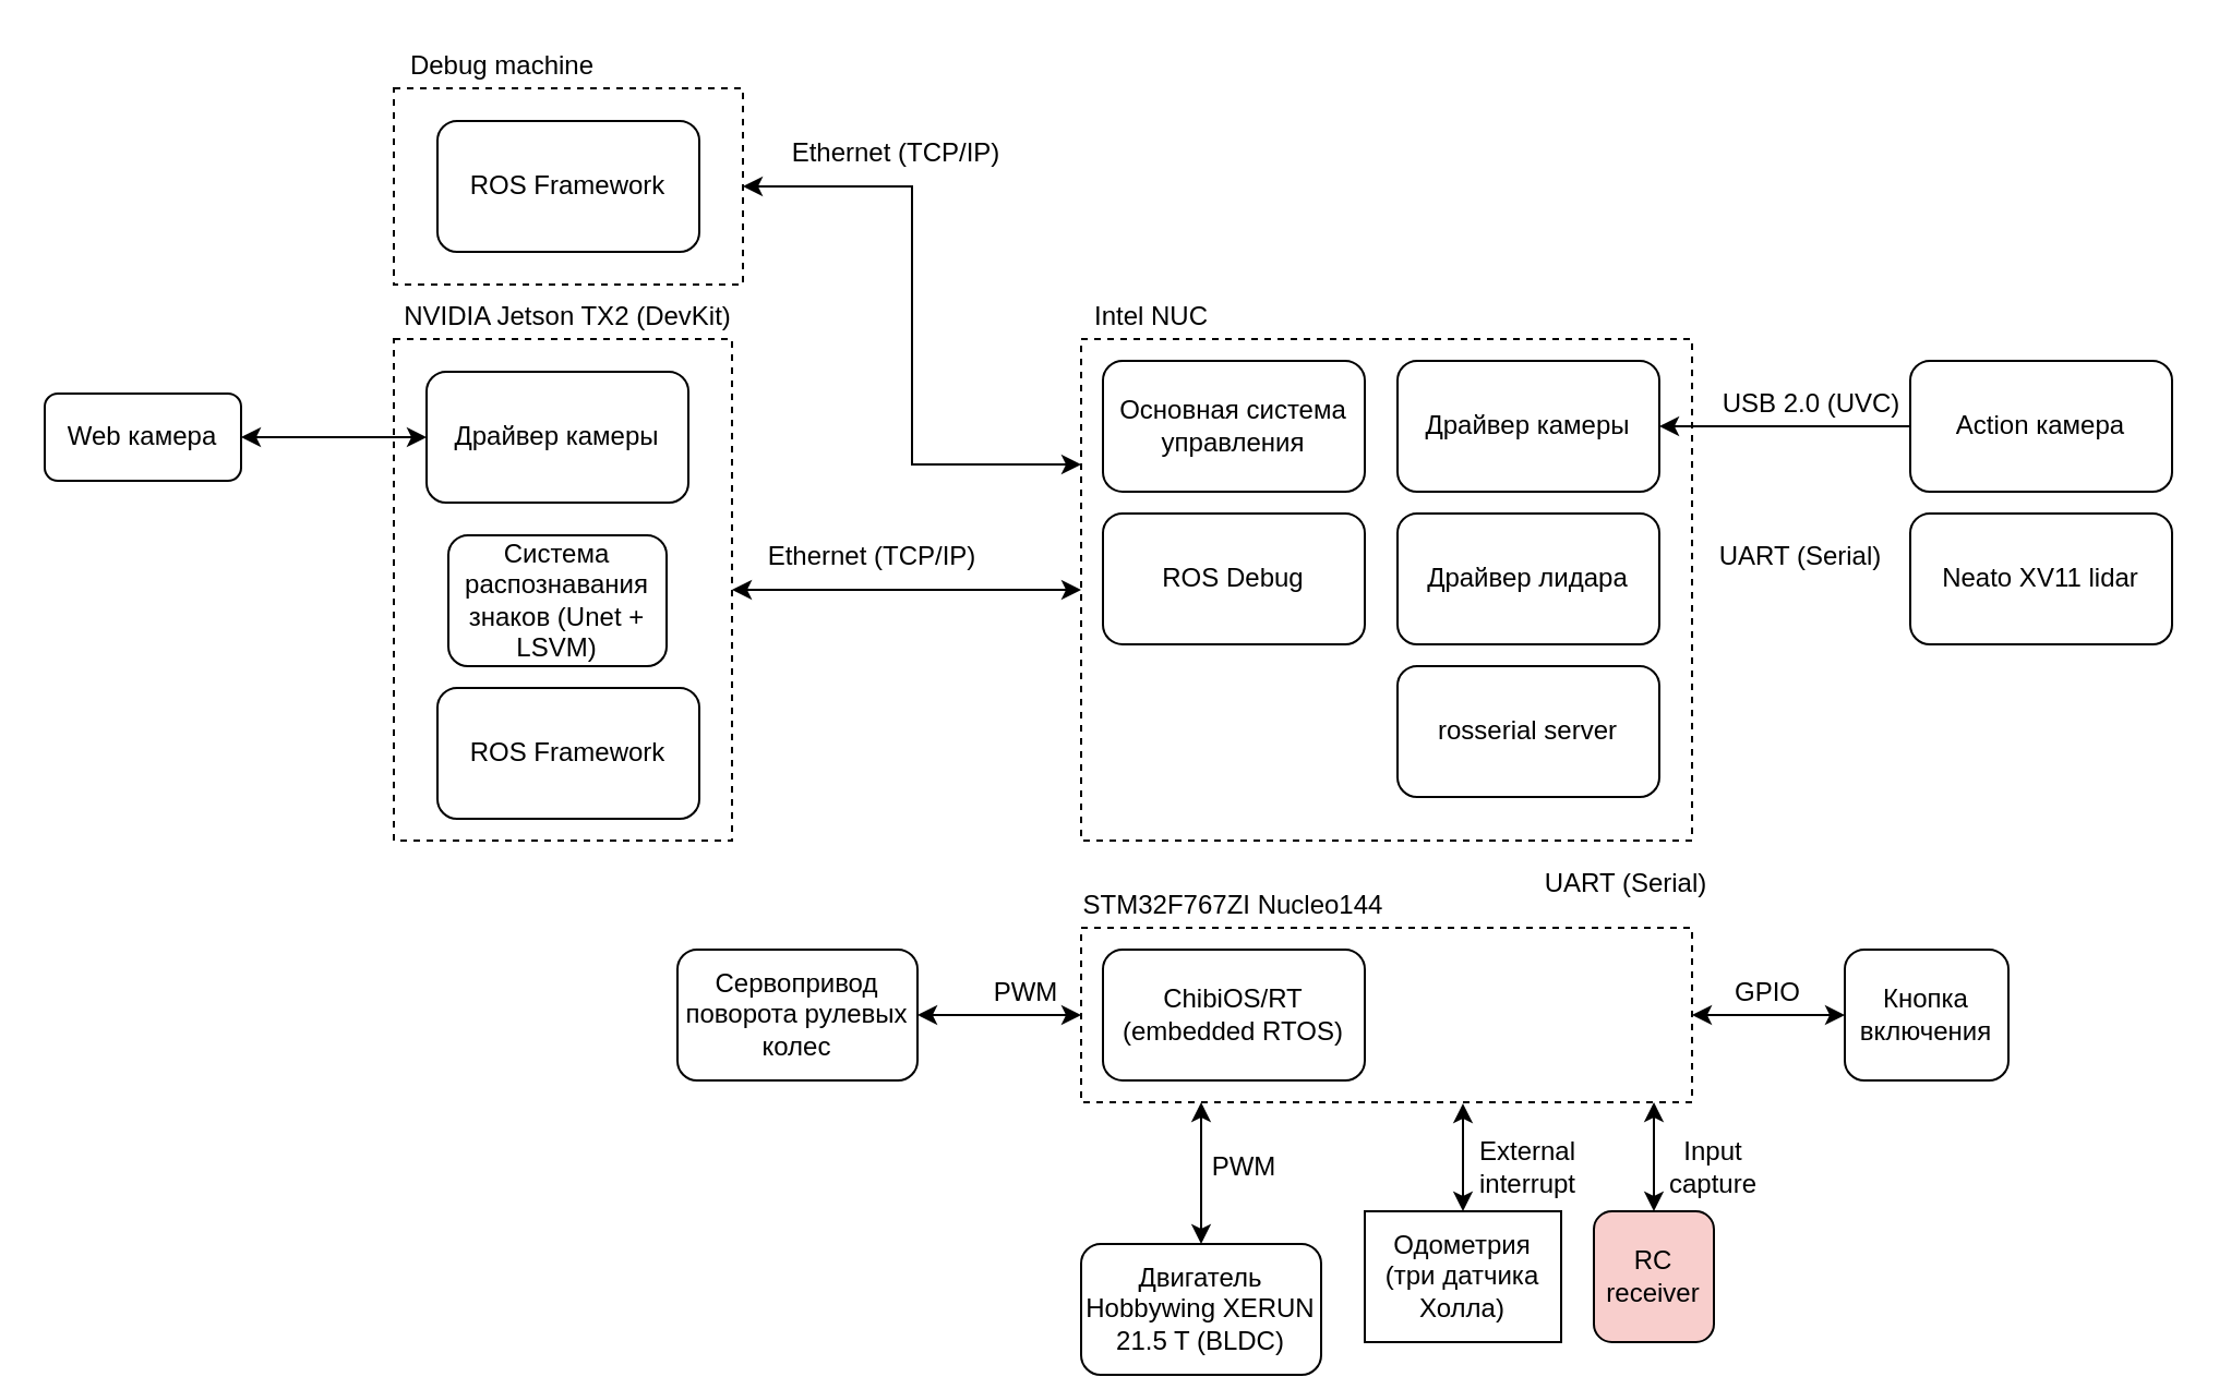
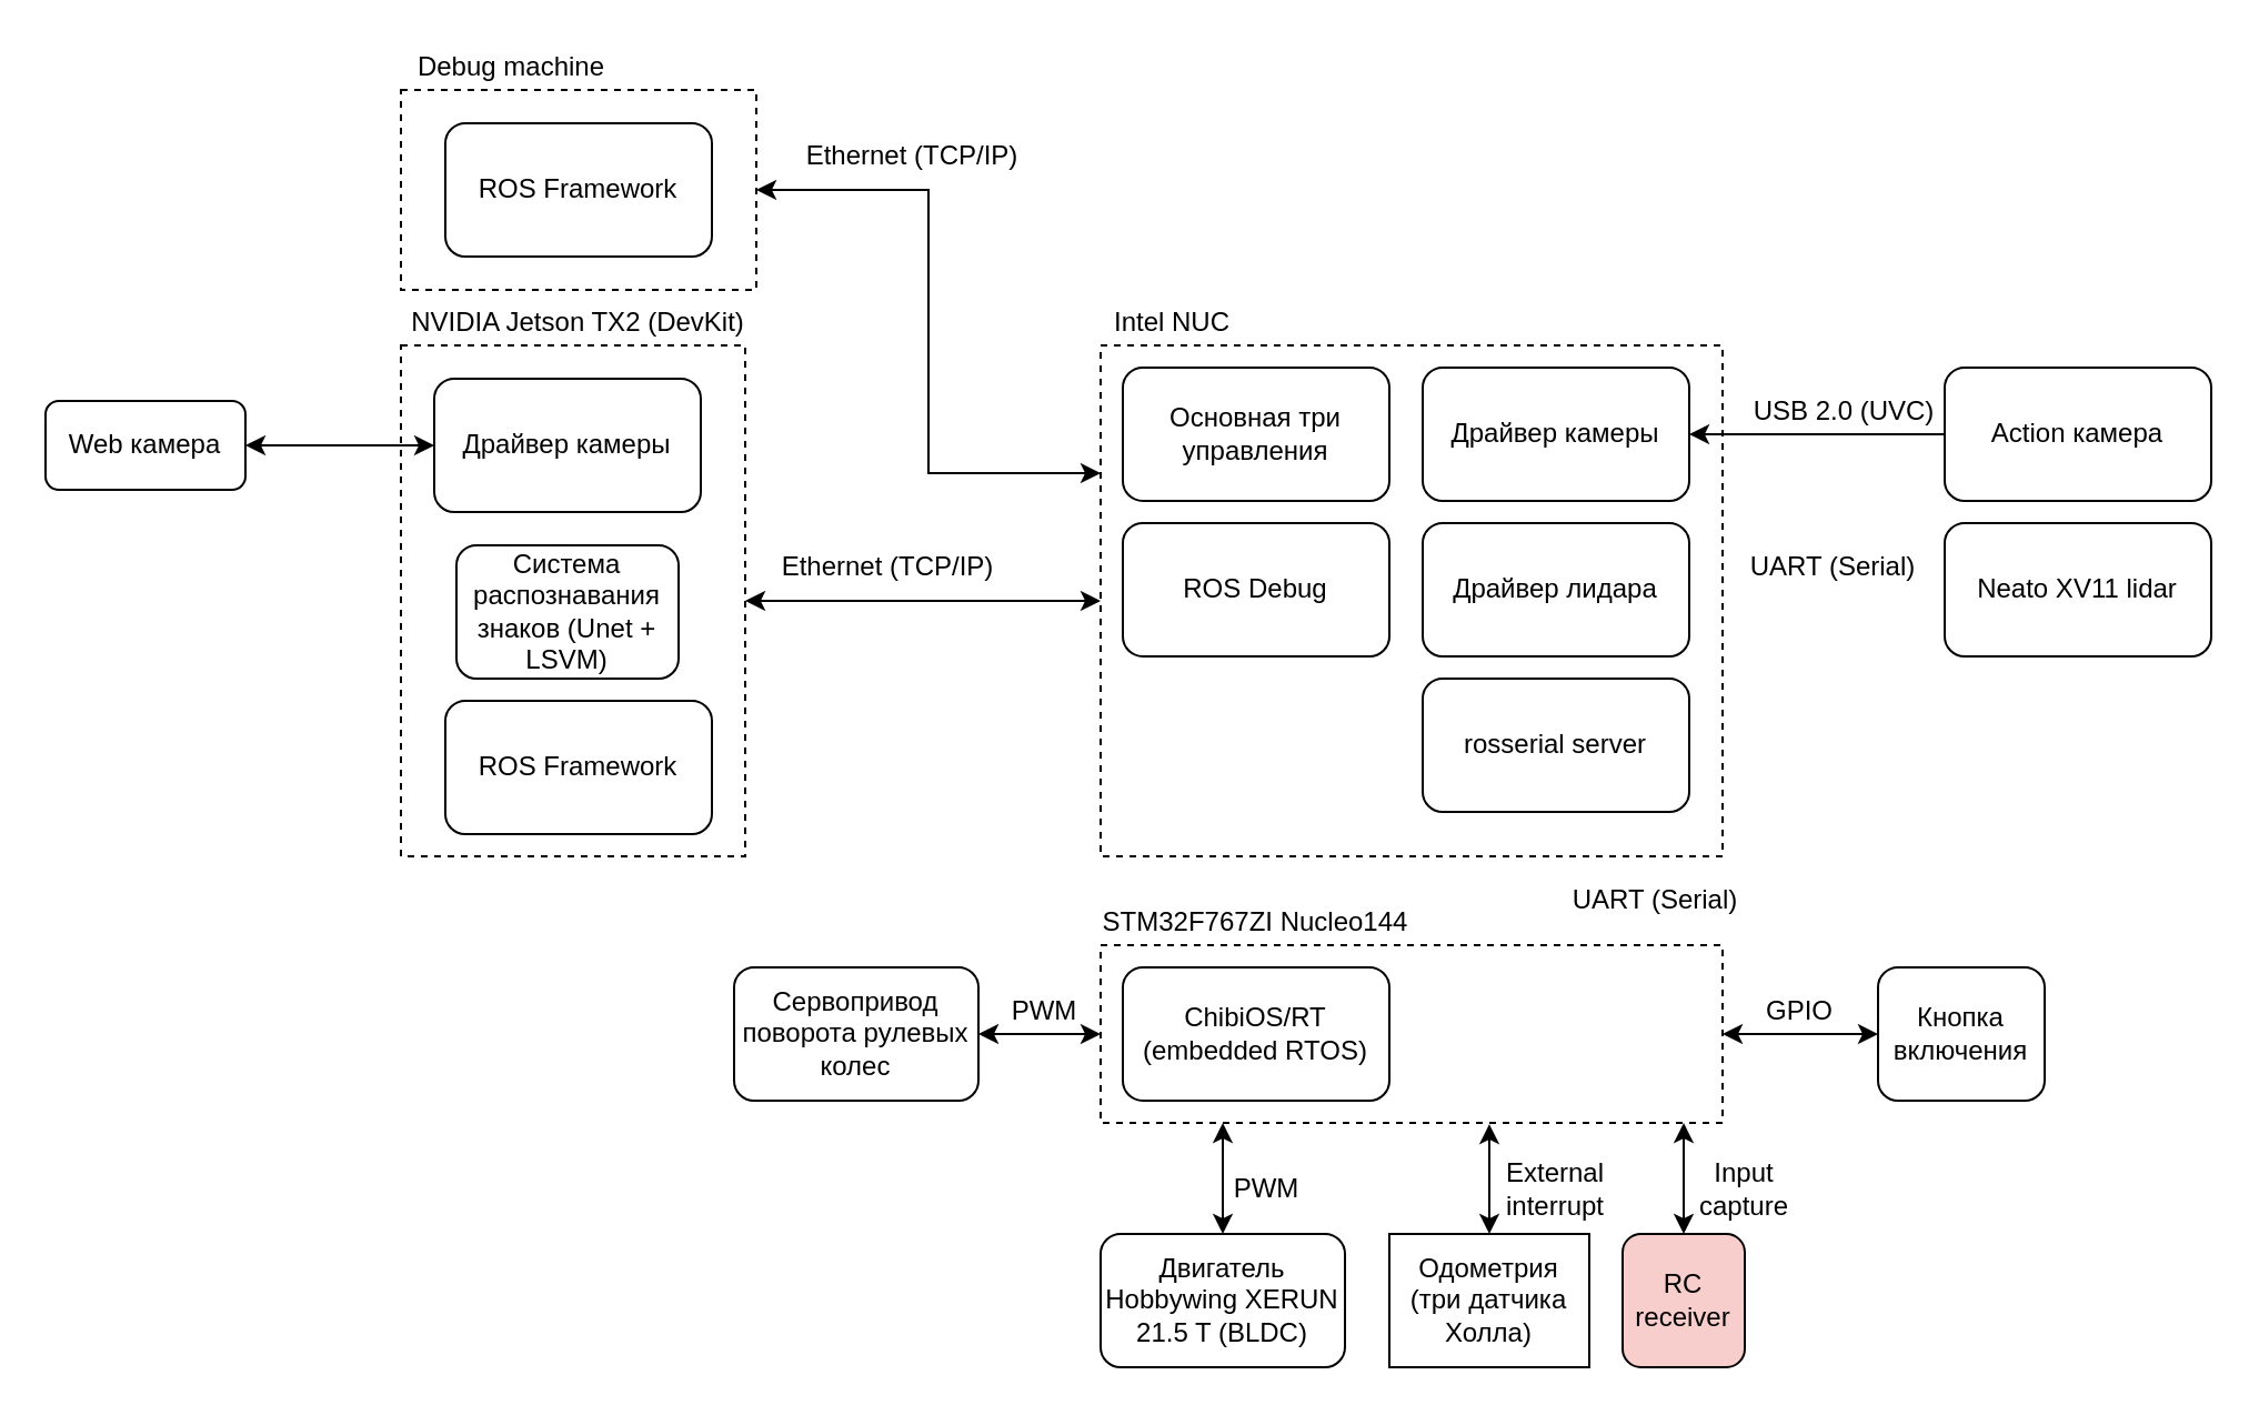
  <mxCell id="0" />
  <mxCell id="1" parent="0" />
  <mxCell id="2" value="&lt;div style=&quot;text-align: right&quot;&gt;&lt;br&gt;&lt;/div&gt;" style="rounded=0;whiteSpace=wrap;html=1;dashed=1;" vertex="1" parent="1"><mxGeometry x="495" y="155" width="280" height="230" as="geometry" /></mxCell>
  <mxCell id="3" style="edgeStyle=orthogonalEdgeStyle;rounded=0;html=1;exitX=0;exitY=0.5;entryX=1;entryY=0.5;jettySize=auto;orthogonalLoop=1;" edge="1" parent="1" source="4" target="5"><mxGeometry relative="1" as="geometry" /></mxCell>
  <mxCell id="4" value="Action камера" style="rounded=1;whiteSpace=wrap;html=1;" vertex="1" parent="1"><mxGeometry x="875" y="165" width="120" height="60" as="geometry" /></mxCell>
  <mxCell id="5" value="Драйвер камеры" style="rounded=1;whiteSpace=wrap;html=1;" vertex="1" parent="1"><mxGeometry x="640" y="165" width="120" height="60" as="geometry" /></mxCell>
  <mxCell id="6" value="Intel NUC" style="text;html=1;strokeColor=none;fillColor=none;align=center;verticalAlign=middle;whiteSpace=wrap;rounded=0;" vertex="1" parent="1"><mxGeometry x="495" y="135" width="65" height="20" as="geometry" /></mxCell>
  <mxCell id="7" value="Драйвер лидара" style="rounded=1;whiteSpace=wrap;html=1;" vertex="1" parent="1"><mxGeometry x="640" y="235" width="120" height="60" as="geometry" /></mxCell>
  <mxCell id="8" value="Neato XV11 lidar" style="rounded=1;whiteSpace=wrap;html=1;" vertex="1" parent="1"><mxGeometry x="875" y="235" width="120" height="60" as="geometry" /></mxCell>
- <mxCell id="9" value="Основная система управления" style="rounded=1;whiteSpace=wrap;html=1;" vertex="1" parent="1"><mxGeometry x="505" y="165" width="120" height="60" as="geometry" /></mxCell>
+ <mxCell id="9" value="Основная три управления" style="rounded=1;whiteSpace=wrap;html=1;" vertex="1" parent="1"><mxGeometry x="505" y="165" width="120" height="60" as="geometry" /></mxCell>
  <mxCell id="10" value="rosserial server" style="rounded=1;whiteSpace=wrap;html=1;" vertex="1" parent="1"><mxGeometry x="640" y="305" width="120" height="60" as="geometry" /></mxCell>
  <mxCell id="11" value="&lt;div style=&quot;text-align: right&quot;&gt;&lt;br&gt;&lt;/div&gt;" style="rounded=0;whiteSpace=wrap;html=1;dashed=1;" vertex="1" parent="1"><mxGeometry x="495" y="425" width="280" height="80" as="geometry" /></mxCell>
  <mxCell id="12" value="STM32F767ZI Nucleo144" style="text;html=1;strokeColor=none;fillColor=none;align=center;verticalAlign=middle;whiteSpace=wrap;rounded=0;" vertex="1" parent="1"><mxGeometry x="490" y="405" width="150" height="20" as="geometry" /></mxCell>
  <mxCell id="13" value="UART (Serial)" style="text;html=1;strokeColor=none;fillColor=none;align=center;verticalAlign=middle;whiteSpace=wrap;rounded=0;" vertex="1" parent="1"><mxGeometry x="705" y="395" width="80" height="20" as="geometry" /></mxCell>
  <mxCell id="14" value="UART (Serial)" style="text;html=1;strokeColor=none;fillColor=none;align=center;verticalAlign=middle;whiteSpace=wrap;rounded=0;" vertex="1" parent="1"><mxGeometry x="785" y="245" width="80" height="20" as="geometry" /></mxCell>
  <mxCell id="15" value="USB 2.0 (UVC)" style="text;html=1;strokeColor=none;fillColor=none;align=center;verticalAlign=middle;whiteSpace=wrap;rounded=0;" vertex="1" parent="1"><mxGeometry x="785" y="175" width="90" height="20" as="geometry" /></mxCell>
  <mxCell id="16" style="edgeStyle=orthogonalEdgeStyle;rounded=0;html=1;exitX=0.5;exitY=0;startArrow=classic;startFill=1;jettySize=auto;orthogonalLoop=1;" edge="1" parent="1" source="17" target="11"><mxGeometry relative="1" as="geometry"><Array as="points"><mxPoint x="550" y="525" /><mxPoint x="550" y="525" /></Array></mxGeometry></mxCell>
- <mxCell id="17" value="Двигатель Hobbywing XERUN 21.5 T (BLDC)" style="rounded=1;whiteSpace=wrap;html=1;" vertex="1" parent="1"><mxGeometry x="495" y="570" width="110" height="60" as="geometry" /></mxCell>
+ <mxCell id="17" value="Двигатель Hobbywing XERUN 21.5 T (BLDC)" style="rounded=1;whiteSpace=wrap;html=1;" vertex="1" parent="1"><mxGeometry x="495" y="555" width="110" height="60" as="geometry" /></mxCell>
  <mxCell id="18" style="edgeStyle=orthogonalEdgeStyle;rounded=0;html=1;exitX=0.5;exitY=0;entryX=0.625;entryY=1.007;entryPerimeter=0;startArrow=classic;startFill=1;jettySize=auto;orthogonalLoop=1;" edge="1" parent="1" source="19" target="11"><mxGeometry relative="1" as="geometry" /></mxCell>
  <mxCell id="19" value="Одометрия (три датчика Холла)" style="whiteSpace=wrap;html=1;rounded=0;" vertex="1" parent="1"><mxGeometry x="625" y="555" width="90" height="60" as="geometry" /></mxCell>
  <mxCell id="20" style="edgeStyle=orthogonalEdgeStyle;rounded=0;html=1;exitX=0.5;exitY=0;startArrow=classic;startFill=1;jettySize=auto;orthogonalLoop=1;" edge="1" parent="1" source="21" target="11"><mxGeometry relative="1" as="geometry"><Array as="points"><mxPoint x="758" y="525" /><mxPoint x="758" y="525" /></Array></mxGeometry></mxCell>
  <mxCell id="21" value="RC receiver" style="rounded=1;whiteSpace=wrap;html=1;fillColor=#f8cecc;" vertex="1" parent="1"><mxGeometry x="730" y="555" width="55" height="60" as="geometry" /></mxCell>
  <mxCell id="22" style="edgeStyle=orthogonalEdgeStyle;rounded=0;html=1;exitX=0;exitY=0.5;entryX=1;entryY=0.5;startArrow=classic;startFill=1;jettySize=auto;orthogonalLoop=1;" edge="1" parent="1" source="23" target="11"><mxGeometry relative="1" as="geometry" /></mxCell>
  <mxCell id="23" value="Кнопка включения" style="rounded=1;whiteSpace=wrap;html=1;" vertex="1" parent="1"><mxGeometry x="845" y="435" width="75" height="60" as="geometry" /></mxCell>
  <mxCell id="24" value="PWM" style="text;html=1;strokeColor=none;fillColor=none;align=center;verticalAlign=middle;whiteSpace=wrap;rounded=0;" vertex="1" parent="1"><mxGeometry x="550" y="525" width="40" height="20" as="geometry" /></mxCell>
  <mxCell id="25" value="External interrupt" style="text;html=1;strokeColor=none;fillColor=none;align=center;verticalAlign=middle;whiteSpace=wrap;rounded=0;" vertex="1" parent="1"><mxGeometry x="675" y="525" width="50" height="20" as="geometry" /></mxCell>
  <mxCell id="26" value="Input capture" style="text;html=1;strokeColor=none;fillColor=none;align=center;verticalAlign=middle;whiteSpace=wrap;rounded=0;" vertex="1" parent="1"><mxGeometry x="760" y="525" width="50" height="20" as="geometry" /></mxCell>
  <mxCell id="27" value="ChibiOS/RT (embedded RTOS)" style="rounded=1;whiteSpace=wrap;html=1;" vertex="1" parent="1"><mxGeometry x="505" y="435" width="120" height="60" as="geometry" /></mxCell>
  <mxCell id="28" value="GPIO" style="text;html=1;strokeColor=none;fillColor=none;align=center;verticalAlign=middle;whiteSpace=wrap;rounded=0;" vertex="1" parent="1"><mxGeometry x="790" y="445" width="40" height="20" as="geometry" /></mxCell>
  <mxCell id="29" style="edgeStyle=orthogonalEdgeStyle;rounded=0;html=1;exitX=1;exitY=0.5;entryX=0;entryY=0.5;startArrow=classic;startFill=1;jettySize=auto;orthogonalLoop=1;" edge="1" parent="1" source="30" target="2"><mxGeometry relative="1" as="geometry" /></mxCell>
  <mxCell id="30" value="&lt;div style=&quot;text-align: right&quot;&gt;&lt;br&gt;&lt;/div&gt;" style="rounded=0;whiteSpace=wrap;html=1;dashed=1;" vertex="1" parent="1"><mxGeometry x="180" y="155" width="155" height="230" as="geometry" /></mxCell>
  <mxCell id="31" value="NVIDIA Jetson TX2 (DevKit)" style="text;html=1;strokeColor=none;fillColor=none;align=center;verticalAlign=middle;whiteSpace=wrap;rounded=0;" vertex="1" parent="1"><mxGeometry x="180" y="135" width="160" height="20" as="geometry" /></mxCell>
  <mxCell id="32" value="ROS Debug" style="rounded=1;whiteSpace=wrap;html=1;" vertex="1" parent="1"><mxGeometry x="505" y="235" width="120" height="60" as="geometry" /></mxCell>
  <mxCell id="33" style="edgeStyle=orthogonalEdgeStyle;rounded=0;html=1;exitX=1;exitY=0.5;entryX=0;entryY=0.5;startArrow=classic;startFill=1;jettySize=auto;orthogonalLoop=1;" edge="1" parent="1" source="34" target="11"><mxGeometry relative="1" as="geometry" /></mxCell>
- <mxCell id="34" value="Сервопривод поворота рулевых колес" style="rounded=1;whiteSpace=wrap;html=1;" vertex="1" parent="1"><mxGeometry x="310" y="435" width="110" height="60" as="geometry" /></mxCell>
+ <mxCell id="34" value="Сервопривод поворота рулевых колес" style="rounded=1;whiteSpace=wrap;html=1;" vertex="1" parent="1"><mxGeometry x="330" y="435" width="110" height="60" as="geometry" /></mxCell>
  <mxCell id="35" value="PWM" style="text;html=1;strokeColor=none;fillColor=none;align=center;verticalAlign=middle;whiteSpace=wrap;rounded=0;" vertex="1" parent="1"><mxGeometry x="450" y="445" width="40" height="20" as="geometry" /></mxCell>
  <mxCell id="36" value="Ethernet (TCP/IP)" style="text;html=1;strokeColor=none;fillColor=none;align=center;verticalAlign=middle;whiteSpace=wrap;rounded=0;" vertex="1" parent="1"><mxGeometry x="349" y="245" width="101" height="20" as="geometry" /></mxCell>
  <mxCell id="37" value="Драйвер камеры" style="rounded=1;whiteSpace=wrap;html=1;" vertex="1" parent="1"><mxGeometry x="195" y="170" width="120" height="60" as="geometry" /></mxCell>
  <mxCell id="38" style="edgeStyle=orthogonalEdgeStyle;rounded=0;html=1;exitX=1;exitY=0.5;entryX=0;entryY=0.5;startArrow=classic;startFill=1;jettySize=auto;orthogonalLoop=1;" edge="1" parent="1" source="39" target="37"><mxGeometry relative="1" as="geometry" /></mxCell>
  <mxCell id="39" value="Web камера" style="rounded=1;whiteSpace=wrap;html=1;" vertex="1" parent="1"><mxGeometry x="20" y="180" width="90" height="40" as="geometry" /></mxCell>
  <mxCell id="40" value="Система распознавания знаков (Unet + LSVM)" style="rounded=1;whiteSpace=wrap;html=1;" vertex="1" parent="1"><mxGeometry x="205" y="245" width="100" height="60" as="geometry" /></mxCell>
  <mxCell id="41" style="edgeStyle=orthogonalEdgeStyle;rounded=0;html=1;exitX=1;exitY=0.5;entryX=0;entryY=0.25;startArrow=classic;startFill=1;jettySize=auto;orthogonalLoop=1;" edge="1" parent="1" source="42" target="2"><mxGeometry relative="1" as="geometry" /></mxCell>
  <mxCell id="42" value="&lt;div style=&quot;text-align: right&quot;&gt;&lt;br&gt;&lt;/div&gt;" style="rounded=0;whiteSpace=wrap;html=1;dashed=1;" vertex="1" parent="1"><mxGeometry x="180" y="40" width="160" height="90" as="geometry" /></mxCell>
  <mxCell id="43" value="Debug machine" style="text;html=1;strokeColor=none;fillColor=none;align=center;verticalAlign=middle;whiteSpace=wrap;rounded=0;" vertex="1" parent="1"><mxGeometry x="180" y="20" width="100" height="20" as="geometry" /></mxCell>
  <mxCell id="44" value="Ethernet (TCP/IP)" style="text;html=1;strokeColor=none;fillColor=none;align=center;verticalAlign=middle;whiteSpace=wrap;rounded=0;" vertex="1" parent="1"><mxGeometry x="360" y="60" width="101" height="20" as="geometry" /></mxCell>
  <mxCell id="45" value="ROS Framework" style="rounded=1;whiteSpace=wrap;html=1;" vertex="1" parent="1"><mxGeometry x="200" y="315" width="120" height="60" as="geometry" /></mxCell>
  <mxCell id="46" value="ROS Framework" style="rounded=1;whiteSpace=wrap;html=1;" vertex="1" parent="1"><mxGeometry x="200" y="55" width="120" height="60" as="geometry" /></mxCell>
